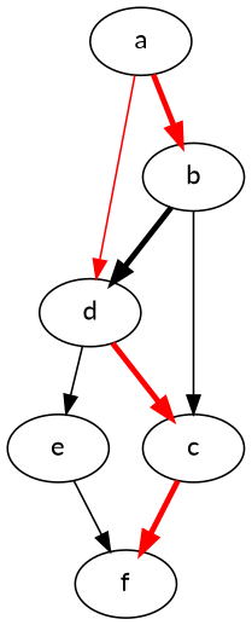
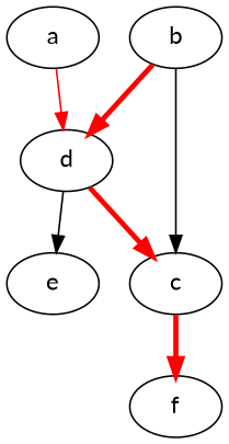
  digraph {
    fontname=Lato
    node [fontname=Lato]
    edge [color=red fontname=Lato]
    a
    b
    d
    c
    e
    f
-   a -> b [penwidth=3.0]
    a -> d
-   b -> d [color=black penwidth=3.0]
+   b -> d [penwidth=3.0]
    b -> c [color=""]
    d -> c [penwidth=3.0]
    d -> e [color=""]
    c -> f [penwidth=3.0]
-   e -> f [color=""]
  }
